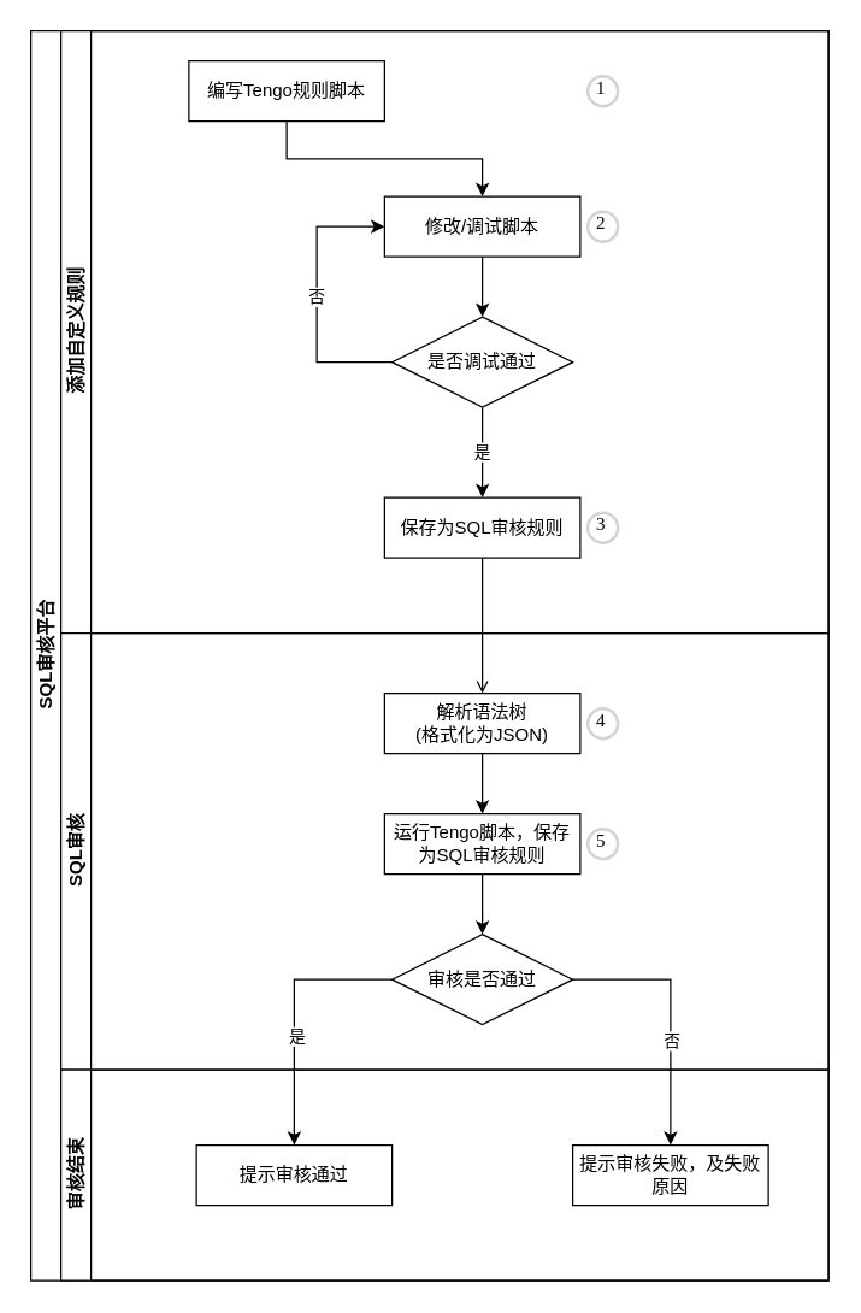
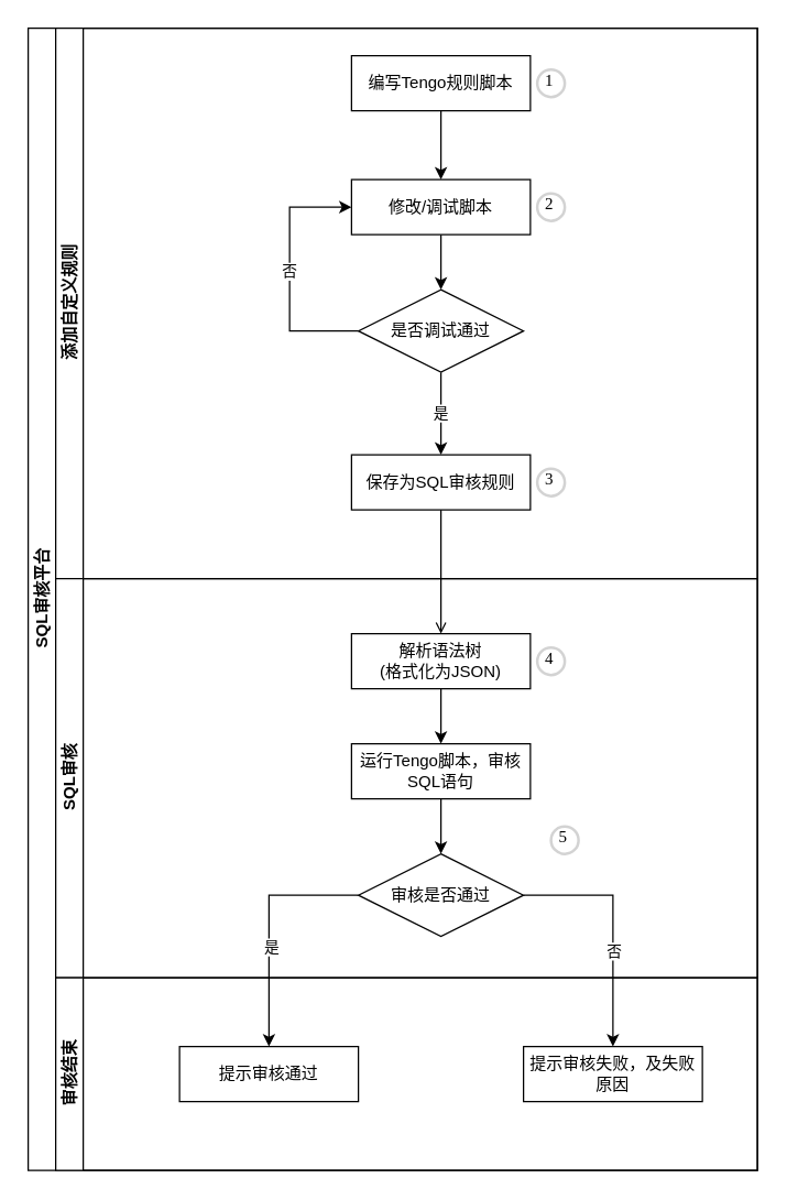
  <mxCell id="0" />
  <mxCell id="1" parent="0" />
  <mxCell id="2" value="SQL审核平台" style="swimlane;html=1;childLayout=stackLayout;resizeParent=1;resizeParentMax=0;horizontal=0;startSize=20;horizontalStack=0;" parent="1" vertex="1"><mxGeometry x="20" y="20" width="530" height="830" as="geometry" /></mxCell>
  <mxCell id="3" value="添加自定义规则" style="swimlane;html=1;startSize=20;horizontal=0;" parent="2" vertex="1"><mxGeometry x="20" width="510" height="400" as="geometry"><mxRectangle x="20" width="510" height="30" as="alternateBounds" /></mxGeometry></mxCell>
  <mxCell id="4" style="edgeStyle=orthogonalEdgeStyle;rounded=0;orthogonalLoop=1;jettySize=auto;html=1;entryX=0.5;entryY=0;entryDx=0;entryDy=0;" parent="3" source="5" target="11" edge="1"><mxGeometry relative="1" as="geometry" /></mxCell>
- <mxCell id="5" value="编写Tengo规则脚本" style="rounded=0;whiteSpace=wrap;html=1;fontFamily=Helvetica;fontSize=12;fontColor=#000000;align=center;" parent="3" vertex="1"><mxGeometry x="85" y="20" width="130" height="40" as="geometry" /></mxCell>
+ <mxCell id="5" value="编写Tengo规则脚本" style="rounded=0;whiteSpace=wrap;html=1;fontFamily=Helvetica;fontSize=12;fontColor=#000000;align=center;" parent="3" vertex="1"><mxGeometry x="215" y="20" width="130" height="40" as="geometry" /></mxCell>
  <mxCell id="6" value="保存为SQL审核规则" style="rounded=0;whiteSpace=wrap;html=1;fontFamily=Helvetica;fontSize=12;fontColor=#000000;align=center;" parent="3" vertex="1"><mxGeometry x="215" y="310" width="130" height="40" as="geometry" /></mxCell>
  <mxCell id="7" value="是" style="edgeStyle=orthogonalEdgeStyle;rounded=0;orthogonalLoop=1;jettySize=auto;html=1;exitX=0.5;exitY=1;exitDx=0;exitDy=0;entryX=0.5;entryY=0;entryDx=0;entryDy=0;" parent="3" source="9" target="6" edge="1"><mxGeometry relative="1" as="geometry" /></mxCell>
  <mxCell id="8" value="否" style="edgeStyle=orthogonalEdgeStyle;rounded=0;orthogonalLoop=1;jettySize=auto;html=1;exitX=0;exitY=0.5;exitDx=0;exitDy=0;entryX=0;entryY=0.5;entryDx=0;entryDy=0;" parent="3" source="9" target="11" edge="1"><mxGeometry relative="1" as="geometry"><Array as="points"><mxPoint x="170" y="220" /><mxPoint x="170" y="130" /></Array></mxGeometry></mxCell>
  <mxCell id="9" value="是否调试通过" style="rhombus;whiteSpace=wrap;html=1;fontFamily=Helvetica;fontSize=12;fontColor=#000000;align=center;" parent="3" vertex="1"><mxGeometry x="220" y="190" width="120" height="60" as="geometry" /></mxCell>
  <mxCell id="10" style="edgeStyle=orthogonalEdgeStyle;rounded=0;orthogonalLoop=1;jettySize=auto;html=1;" parent="3" source="11" target="9" edge="1"><mxGeometry relative="1" as="geometry" /></mxCell>
  <mxCell id="11" value="修改/调试脚本" style="rounded=0;whiteSpace=wrap;html=1;fontFamily=Helvetica;fontSize=12;fontColor=#000000;align=center;" parent="3" vertex="1"><mxGeometry x="215" y="110" width="130" height="40" as="geometry" /></mxCell>
  <mxCell id="12" value="1" style="ellipse;whiteSpace=wrap;html=1;aspect=fixed;strokeWidth=2;fontFamily=Tahoma;spacingBottom=4;spacingRight=2;strokeColor=#d3d3d3;" parent="3" vertex="1"><mxGeometry x="350" y="30" width="20" height="20" as="geometry" /></mxCell>
  <mxCell id="13" value="2" style="ellipse;whiteSpace=wrap;html=1;aspect=fixed;strokeWidth=2;fontFamily=Tahoma;spacingBottom=4;spacingRight=2;strokeColor=#d3d3d3;" parent="3" vertex="1"><mxGeometry x="350" y="120" width="20" height="20" as="geometry" /></mxCell>
  <mxCell id="14" value="3" style="ellipse;whiteSpace=wrap;html=1;aspect=fixed;strokeWidth=2;fontFamily=Tahoma;spacingBottom=4;spacingRight=2;strokeColor=#d3d3d3;" parent="3" vertex="1"><mxGeometry x="350" y="320" width="20" height="20" as="geometry" /></mxCell>
  <mxCell id="15" value="SQL审核" style="swimlane;html=1;startSize=20;horizontal=0;" parent="2" vertex="1"><mxGeometry x="20" y="400" width="510" height="290" as="geometry" /></mxCell>
  <mxCell id="16" style="edgeStyle=orthogonalEdgeStyle;rounded=0;orthogonalLoop=1;jettySize=auto;html=1;entryX=0.5;entryY=0;entryDx=0;entryDy=0;" parent="15" source="17" target="19" edge="1"><mxGeometry relative="1" as="geometry" /></mxCell>
  <mxCell id="17" value="解析语法树&lt;br&gt;(格式化为JSON)" style="rounded=0;whiteSpace=wrap;html=1;fontFamily=Helvetica;fontSize=12;fontColor=#000000;align=center;" parent="15" vertex="1"><mxGeometry x="215" y="40" width="130" height="40" as="geometry" /></mxCell>
  <mxCell id="18" style="edgeStyle=orthogonalEdgeStyle;rounded=0;orthogonalLoop=1;jettySize=auto;html=1;" parent="15" source="19" target="20" edge="1"><mxGeometry relative="1" as="geometry" /></mxCell>
- <mxCell id="19" value="运行Tengo脚本，保存为SQL审核规则" style="rounded=0;whiteSpace=wrap;html=1;fontFamily=Helvetica;fontSize=12;fontColor=#000000;align=center;" parent="15" vertex="1"><mxGeometry x="215" y="120" width="130" height="40" as="geometry" /></mxCell>
+ <mxCell id="19" value="运行Tengo脚本，审核SQL语句" style="rounded=0;whiteSpace=wrap;html=1;fontFamily=Helvetica;fontSize=12;fontColor=#000000;align=center;" parent="15" vertex="1"><mxGeometry x="215" y="120" width="130" height="40" as="geometry" /></mxCell>
  <mxCell id="20" value="审核是否通过" style="rhombus;whiteSpace=wrap;html=1;fontFamily=Helvetica;fontSize=12;fontColor=#000000;align=center;" parent="15" vertex="1"><mxGeometry x="220" y="200" width="120" height="60" as="geometry" /></mxCell>
- <mxCell id="21" value="5" style="ellipse;whiteSpace=wrap;html=1;aspect=fixed;strokeWidth=2;fontFamily=Tahoma;spacingBottom=4;spacingRight=2;strokeColor=#d3d3d3;" parent="15" vertex="1"><mxGeometry x="350" y="130" width="20" height="20" as="geometry" /></mxCell>
+ <mxCell id="21" value="5" style="ellipse;whiteSpace=wrap;html=1;aspect=fixed;strokeWidth=2;fontFamily=Tahoma;spacingBottom=4;spacingRight=2;strokeColor=#d3d3d3;" parent="15" vertex="1"><mxGeometry x="360" y="180" width="20" height="20" as="geometry" /></mxCell>
  <mxCell id="22" value="4" style="ellipse;whiteSpace=wrap;html=1;aspect=fixed;strokeWidth=2;fontFamily=Tahoma;spacingBottom=4;spacingRight=2;strokeColor=#d3d3d3;" parent="15" vertex="1"><mxGeometry x="350" y="50" width="20" height="20" as="geometry" /></mxCell>
  <mxCell id="23" value="审核结束" style="swimlane;html=1;startSize=20;horizontal=0;" parent="2" vertex="1"><mxGeometry x="20" y="690" width="510" height="140" as="geometry" /></mxCell>
  <mxCell id="24" value="提示审核失败，及失败原因" style="rounded=0;whiteSpace=wrap;html=1;fontFamily=Helvetica;fontSize=12;fontColor=#000000;align=center;" parent="23" vertex="1"><mxGeometry x="340" y="50" width="130" height="40" as="geometry" /></mxCell>
  <mxCell id="25" value="提示审核通过" style="rounded=0;whiteSpace=wrap;html=1;fontFamily=Helvetica;fontSize=12;fontColor=#000000;align=center;" parent="23" vertex="1"><mxGeometry x="90" y="50" width="130" height="40" as="geometry" /></mxCell>
  <mxCell id="26" style="edgeStyle=orthogonalEdgeStyle;rounded=0;orthogonalLoop=1;jettySize=auto;html=1;endArrow=open;" parent="2" source="6" target="17" edge="1"><mxGeometry relative="1" as="geometry" /></mxCell>
  <mxCell id="27" style="edgeStyle=orthogonalEdgeStyle;rounded=0;orthogonalLoop=1;jettySize=auto;html=1;exitX=1;exitY=0.5;exitDx=0;exitDy=0;entryX=0.5;entryY=0;entryDx=0;entryDy=0;" parent="2" source="20" target="24" edge="1"><mxGeometry relative="1" as="geometry" /></mxCell>
  <mxCell id="28" value="否" style="edgeLabel;html=1;align=center;verticalAlign=middle;resizable=0;points=[];" parent="27" vertex="1" connectable="0"><mxGeometry x="0.259" y="-2" relative="1" as="geometry"><mxPoint x="2" y="-5" as="offset" /></mxGeometry></mxCell>
  <mxCell id="29" style="edgeStyle=orthogonalEdgeStyle;rounded=0;orthogonalLoop=1;jettySize=auto;html=1;exitX=0;exitY=0.5;exitDx=0;exitDy=0;" parent="2" source="20" target="25" edge="1"><mxGeometry relative="1" as="geometry" /></mxCell>
  <mxCell id="30" value="是" style="edgeLabel;html=1;align=center;verticalAlign=middle;resizable=0;points=[];" parent="29" vertex="1" connectable="0"><mxGeometry x="0.166" y="1" relative="1" as="geometry"><mxPoint as="offset" /></mxGeometry></mxCell>
